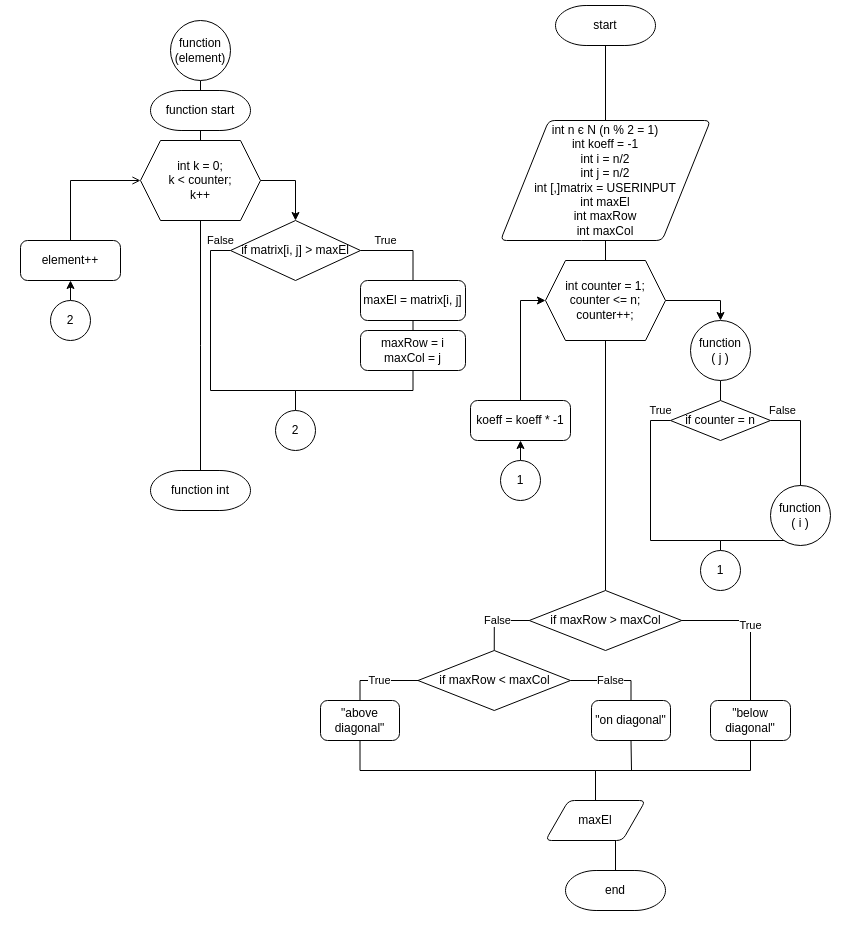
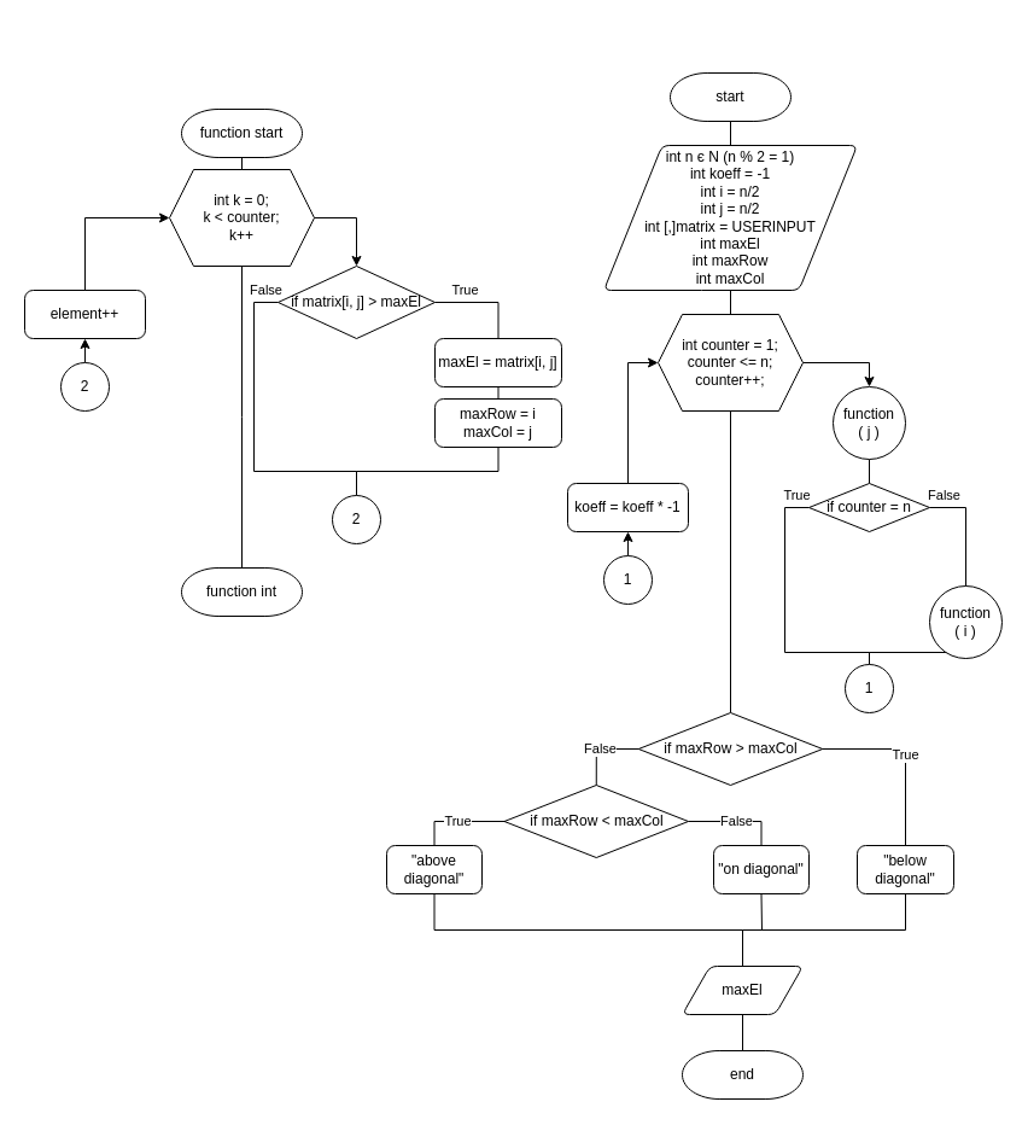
  <mxCell id="0" />
  <mxCell id="1" parent="0" />
  <mxCell id="2" style="edgeStyle=orthogonalEdgeStyle;rounded=0;orthogonalLoop=1;jettySize=auto;html=1;exitX=0.5;exitY=1;exitDx=0;exitDy=0;exitPerimeter=0;entryX=0.5;entryY=0;entryDx=0;entryDy=0;endArrow=none;endFill=0;" edge="1" parent="1" source="3" target="5"><mxGeometry relative="1" as="geometry" /></mxCell>
- <mxCell id="3" value="start" style="strokeWidth=1;html=1;shape=mxgraph.flowchart.terminator;whiteSpace=wrap;" vertex="1" parent="1"><mxGeometry x="555" y="5" width="100" height="40" as="geometry" /></mxCell>
+ <mxCell id="3" value="start" style="strokeWidth=1;html=1;shape=mxgraph.flowchart.terminator;whiteSpace=wrap;" vertex="1" parent="1"><mxGeometry x="555" y="60" width="100" height="40" as="geometry" /></mxCell>
  <mxCell id="4" style="edgeStyle=orthogonalEdgeStyle;rounded=0;orthogonalLoop=1;jettySize=auto;html=1;exitX=0.5;exitY=1;exitDx=0;exitDy=0;entryX=0.5;entryY=0;entryDx=0;entryDy=0;entryPerimeter=0;endArrow=none;endFill=0;" edge="1" parent="1" source="5"><mxGeometry relative="1" as="geometry"><mxPoint x="605" y="260" as="targetPoint" /></mxGeometry></mxCell>
  <mxCell id="5" value="int n є N (n % 2 = 1)&lt;br&gt;int koeff = -1&lt;br&gt;int i = n/2&lt;br&gt;int j = n/2&lt;br&gt;int [,]matrix = USERINPUT&lt;br&gt;int maxEl&lt;br&gt;int maxRow&lt;br&gt;int maxCol" style="shape=parallelogram;html=1;strokeWidth=1;perimeter=parallelogramPerimeter;whiteSpace=wrap;rounded=1;arcSize=12;size=0.23;" vertex="1" parent="1"><mxGeometry x="500" y="120" width="210" height="120" as="geometry" /></mxCell>
  <mxCell id="6" style="edgeStyle=orthogonalEdgeStyle;rounded=0;orthogonalLoop=1;jettySize=auto;html=1;exitX=1;exitY=0.5;exitDx=0;exitDy=0;entryX=0.5;entryY=0;entryDx=0;entryDy=0;entryPerimeter=0;endArrow=classic;endFill=1;" edge="1" parent="1" source="8" target="24"><mxGeometry relative="1" as="geometry" /></mxCell>
  <mxCell id="7" style="edgeStyle=orthogonalEdgeStyle;rounded=0;orthogonalLoop=1;jettySize=auto;html=1;exitX=0.5;exitY=1;exitDx=0;exitDy=0;endArrow=none;endFill=0;entryX=0.5;entryY=0;entryDx=0;entryDy=0;entryPerimeter=0;" edge="1" parent="1" source="8" target="37"><mxGeometry relative="1" as="geometry"><mxPoint x="605" y="580" as="targetPoint" /></mxGeometry></mxCell>
  <mxCell id="8" value="int counter = 1;&lt;br&gt;counter &amp;lt;= n;&lt;br&gt;counter++;" style="shape=hexagon;perimeter=hexagonPerimeter2;whiteSpace=wrap;html=1;fixedSize=1;" vertex="1" parent="1"><mxGeometry x="545" y="260" width="120" height="80" as="geometry" /></mxCell>
- <mxCell id="9" style="edgeStyle=orthogonalEdgeStyle;rounded=0;orthogonalLoop=1;jettySize=auto;html=1;exitX=0.5;exitY=1;exitDx=0;exitDy=0;exitPerimeter=0;entryX=0.5;entryY=0;entryDx=0;entryDy=0;entryPerimeter=0;endArrow=none;endFill=0;" edge="1" parent="1" source="10" target="55"><mxGeometry relative="1" as="geometry" /></mxCell>
- <mxCell id="10" value="function&lt;br&gt;(element)" style="strokeWidth=1;html=1;shape=mxgraph.flowchart.start_2;whiteSpace=wrap;" vertex="1" parent="1"><mxGeometry x="170" width="60" height="60" as="geometry" y="20" /></mxCell>
  <mxCell id="11" value="True" style="edgeStyle=orthogonalEdgeStyle;rounded=0;orthogonalLoop=1;jettySize=auto;html=1;exitX=1;exitY=0.5;exitDx=0;exitDy=0;exitPerimeter=0;entryX=0.5;entryY=0;entryDx=0;entryDy=0;endArrow=none;endFill=0;" edge="1" parent="1" source="13" target="15"><mxGeometry x="-0.394" y="10" relative="1" as="geometry"><mxPoint as="offset" /></mxGeometry></mxCell>
  <mxCell id="12" value="False" style="edgeStyle=orthogonalEdgeStyle;rounded=0;orthogonalLoop=1;jettySize=auto;html=1;exitX=0;exitY=0.5;exitDx=0;exitDy=0;exitPerimeter=0;entryX=0.5;entryY=0;entryDx=0;entryDy=0;entryPerimeter=0;endArrow=none;endFill=0;" edge="1" parent="1" source="13" target="50"><mxGeometry x="-0.924" y="-10" relative="1" as="geometry"><Array as="points"><mxPoint x="210" y="250" /><mxPoint x="210" y="390" /><mxPoint x="295" y="390" /></Array><mxPoint as="offset" /></mxGeometry></mxCell>
  <mxCell id="13" value="if matrix[i, j] &amp;gt; maxEl" style="strokeWidth=1;html=1;shape=mxgraph.flowchart.decision;whiteSpace=wrap;" vertex="1" parent="1"><mxGeometry x="230" y="220" width="130" height="60" as="geometry" /></mxCell>
  <mxCell id="14" style="edgeStyle=orthogonalEdgeStyle;rounded=0;orthogonalLoop=1;jettySize=auto;html=1;exitX=0.5;exitY=1;exitDx=0;exitDy=0;entryX=0.5;entryY=0;entryDx=0;entryDy=0;endArrow=none;endFill=0;" edge="1" parent="1" source="15" target="17"><mxGeometry relative="1" as="geometry" /></mxCell>
  <mxCell id="15" value="maxEl = matrix[i, j]" style="rounded=1;whiteSpace=wrap;html=1;absoluteArcSize=1;arcSize=14;strokeWidth=1;" vertex="1" parent="1"><mxGeometry x="360" y="280" width="105" height="40" as="geometry" /></mxCell>
  <mxCell id="16" style="edgeStyle=orthogonalEdgeStyle;rounded=0;orthogonalLoop=1;jettySize=auto;html=1;exitX=0.5;exitY=1;exitDx=0;exitDy=0;entryX=0.5;entryY=0;entryDx=0;entryDy=0;entryPerimeter=0;endArrow=none;endFill=0;" edge="1" parent="1" source="17" target="50"><mxGeometry relative="1" as="geometry" /></mxCell>
  <mxCell id="17" value="maxRow = i&lt;br&gt;maxCol = j" style="rounded=1;whiteSpace=wrap;html=1;absoluteArcSize=1;arcSize=14;strokeWidth=1;" vertex="1" parent="1"><mxGeometry x="360" y="330" width="105" height="40" as="geometry" /></mxCell>
  <mxCell id="18" style="edgeStyle=orthogonalEdgeStyle;rounded=0;orthogonalLoop=1;jettySize=auto;html=1;exitX=1;exitY=0.5;exitDx=0;exitDy=0;entryX=0.5;entryY=0;entryDx=0;entryDy=0;entryPerimeter=0;endArrow=classic;endFill=1;" edge="1" parent="1" source="20" target="13"><mxGeometry relative="1" as="geometry" /></mxCell>
  <mxCell id="19" style="edgeStyle=orthogonalEdgeStyle;rounded=0;orthogonalLoop=1;jettySize=auto;html=1;exitX=0.5;exitY=1;exitDx=0;exitDy=0;endArrow=none;endFill=0;" edge="1" parent="1" source="20"><mxGeometry relative="1" as="geometry"><mxPoint x="200" y="470" as="targetPoint" /></mxGeometry></mxCell>
  <mxCell id="20" value="int k = 0;&lt;br&gt;k &amp;lt; counter;&lt;br&gt;k++" style="shape=hexagon;perimeter=hexagonPerimeter2;whiteSpace=wrap;html=1;fixedSize=1;" vertex="1" parent="1"><mxGeometry x="140" y="140" width="120" height="80" as="geometry" /></mxCell>
- <mxCell id="21" style="edgeStyle=orthogonalEdgeStyle;rounded=0;orthogonalLoop=1;jettySize=auto;html=1;exitX=0.5;exitY=0;exitDx=0;exitDy=0;entryX=0;entryY=0.5;entryDx=0;entryDy=0;endArrow=open;endFill=1;" edge="1" parent="1" source="22" target="20"><mxGeometry relative="1" as="geometry" /></mxCell>
+ <mxCell id="21" style="edgeStyle=orthogonalEdgeStyle;rounded=0;orthogonalLoop=1;jettySize=auto;html=1;exitX=0.5;exitY=0;exitDx=0;exitDy=0;entryX=0;entryY=0.5;entryDx=0;entryDy=0;endArrow=classic;endFill=1;" edge="1" parent="1" source="22" target="20"><mxGeometry relative="1" as="geometry" /></mxCell>
  <mxCell id="22" value="element++" style="rounded=1;whiteSpace=wrap;html=1;absoluteArcSize=1;arcSize=14;strokeWidth=1;" vertex="1" parent="1"><mxGeometry x="20" y="240" width="100" height="40" as="geometry" /></mxCell>
  <mxCell id="23" style="edgeStyle=orthogonalEdgeStyle;rounded=0;orthogonalLoop=1;jettySize=auto;html=1;exitX=0.5;exitY=1;exitDx=0;exitDy=0;exitPerimeter=0;entryX=0.5;entryY=0;entryDx=0;entryDy=0;entryPerimeter=0;endArrow=none;endFill=0;" edge="1" parent="1" source="24" target="29"><mxGeometry relative="1" as="geometry" /></mxCell>
  <mxCell id="24" value="function&lt;br&gt;( j )" style="strokeWidth=1;html=1;shape=mxgraph.flowchart.start_2;whiteSpace=wrap;" vertex="1" parent="1"><mxGeometry x="690" y="320" width="60" height="60" as="geometry" /></mxCell>
  <mxCell id="25" style="edgeStyle=orthogonalEdgeStyle;rounded=0;orthogonalLoop=1;jettySize=auto;html=1;exitX=0.5;exitY=1;exitDx=0;exitDy=0;exitPerimeter=0;entryX=0.5;entryY=0;entryDx=0;entryDy=0;entryPerimeter=0;endArrow=none;endFill=0;" edge="1" parent="1" source="26" target="34"><mxGeometry relative="1" as="geometry"><Array as="points"><mxPoint x="800" y="540" /><mxPoint x="720" y="540" /></Array></mxGeometry></mxCell>
  <mxCell id="26" value="function&lt;br&gt;( i )" style="strokeWidth=1;html=1;shape=mxgraph.flowchart.start_2;whiteSpace=wrap;" vertex="1" parent="1"><mxGeometry x="770" y="485" width="60" height="60" as="geometry" /></mxCell>
  <mxCell id="27" value="False" style="edgeStyle=orthogonalEdgeStyle;rounded=0;orthogonalLoop=1;jettySize=auto;html=1;exitX=1;exitY=0.5;exitDx=0;exitDy=0;exitPerimeter=0;entryX=0.5;entryY=0;entryDx=0;entryDy=0;entryPerimeter=0;endArrow=none;endFill=0;" edge="1" parent="1" source="29" target="26"><mxGeometry x="-0.75" y="10" relative="1" as="geometry"><mxPoint as="offset" /></mxGeometry></mxCell>
  <mxCell id="28" value="True" style="edgeStyle=orthogonalEdgeStyle;rounded=0;orthogonalLoop=1;jettySize=auto;html=1;exitX=0;exitY=0.5;exitDx=0;exitDy=0;exitPerimeter=0;entryX=0.5;entryY=0;entryDx=0;entryDy=0;entryPerimeter=0;endArrow=none;endFill=0;" edge="1" parent="1" source="29" target="34"><mxGeometry x="-0.909" y="-10" relative="1" as="geometry"><Array as="points"><mxPoint x="650" y="420" /><mxPoint x="650" y="540" /><mxPoint x="720" y="540" /></Array><mxPoint as="offset" /></mxGeometry></mxCell>
  <mxCell id="29" value="if counter = n" style="strokeWidth=1;html=1;shape=mxgraph.flowchart.decision;whiteSpace=wrap;" vertex="1" parent="1"><mxGeometry x="670" y="400" width="100" height="40" as="geometry" /></mxCell>
  <mxCell id="30" style="edgeStyle=orthogonalEdgeStyle;rounded=0;orthogonalLoop=1;jettySize=auto;html=1;exitX=0.5;exitY=0;exitDx=0;exitDy=0;entryX=0;entryY=0.5;entryDx=0;entryDy=0;endArrow=classic;endFill=1;" edge="1" parent="1" source="31" target="8"><mxGeometry relative="1" as="geometry" /></mxCell>
  <mxCell id="31" value="koeff = koeff * -1" style="rounded=1;whiteSpace=wrap;html=1;absoluteArcSize=1;arcSize=14;strokeWidth=1;" vertex="1" parent="1"><mxGeometry x="470" y="400" width="100" height="40" as="geometry" /></mxCell>
  <mxCell id="32" style="edgeStyle=orthogonalEdgeStyle;rounded=0;orthogonalLoop=1;jettySize=auto;html=1;exitX=0.5;exitY=0;exitDx=0;exitDy=0;exitPerimeter=0;entryX=0.5;entryY=1;entryDx=0;entryDy=0;endArrow=classic;endFill=1;" edge="1" parent="1" source="33" target="31"><mxGeometry relative="1" as="geometry" /></mxCell>
  <mxCell id="33" value="1" style="strokeWidth=1;html=1;shape=mxgraph.flowchart.start_2;whiteSpace=wrap;" vertex="1" parent="1"><mxGeometry x="500" y="460" width="40" height="40" as="geometry" /></mxCell>
  <mxCell id="34" value="1" style="strokeWidth=1;html=1;shape=mxgraph.flowchart.start_2;whiteSpace=wrap;" vertex="1" parent="1"><mxGeometry x="700" y="550" width="40" height="40" as="geometry" /></mxCell>
  <mxCell id="35" value="True" style="edgeStyle=orthogonalEdgeStyle;rounded=0;orthogonalLoop=1;jettySize=auto;html=1;exitX=1;exitY=0.5;exitDx=0;exitDy=0;exitPerimeter=0;entryX=0.5;entryY=0;entryDx=0;entryDy=0;endArrow=none;endFill=0;" edge="1" parent="1" source="37" target="42"><mxGeometry relative="1" as="geometry" /></mxCell>
  <mxCell id="36" value="False" style="edgeStyle=orthogonalEdgeStyle;rounded=0;orthogonalLoop=1;jettySize=auto;html=1;exitX=0;exitY=0.5;exitDx=0;exitDy=0;exitPerimeter=0;entryX=0.5;entryY=0;entryDx=0;entryDy=0;entryPerimeter=0;endArrow=none;endFill=0;" edge="1" parent="1" source="37" target="40"><mxGeometry relative="1" as="geometry" /></mxCell>
  <mxCell id="37" value="if maxRow &amp;gt; maxCol" style="strokeWidth=1;html=1;shape=mxgraph.flowchart.decision;whiteSpace=wrap;" vertex="1" parent="1"><mxGeometry x="528.75" y="590" width="152.5" height="60" as="geometry" /></mxCell>
  <mxCell id="38" value="True" style="edgeStyle=orthogonalEdgeStyle;rounded=0;orthogonalLoop=1;jettySize=auto;html=1;exitX=0;exitY=0.5;exitDx=0;exitDy=0;exitPerimeter=0;entryX=0.5;entryY=0;entryDx=0;entryDy=0;endArrow=none;endFill=0;" edge="1" parent="1" source="40" target="46"><mxGeometry relative="1" as="geometry" /></mxCell>
  <mxCell id="39" value="False" style="edgeStyle=orthogonalEdgeStyle;rounded=0;orthogonalLoop=1;jettySize=auto;html=1;exitX=1;exitY=0.5;exitDx=0;exitDy=0;exitPerimeter=0;entryX=0.5;entryY=0;entryDx=0;entryDy=0;endArrow=none;endFill=0;" edge="1" parent="1" source="40" target="44"><mxGeometry relative="1" as="geometry" /></mxCell>
  <mxCell id="40" value="if maxRow &amp;lt; maxCol" style="strokeWidth=1;html=1;shape=mxgraph.flowchart.decision;whiteSpace=wrap;" vertex="1" parent="1"><mxGeometry x="417.5" y="650" width="152.5" height="60" as="geometry" /></mxCell>
  <mxCell id="41" style="edgeStyle=orthogonalEdgeStyle;rounded=0;orthogonalLoop=1;jettySize=auto;html=1;exitX=0.5;exitY=1;exitDx=0;exitDy=0;entryX=0.5;entryY=0;entryDx=0;entryDy=0;endArrow=none;endFill=0;" edge="1" parent="1" source="42" target="48"><mxGeometry relative="1" as="geometry" /></mxCell>
  <mxCell id="42" value="&quot;below diagonal&quot;" style="rounded=1;whiteSpace=wrap;html=1;absoluteArcSize=1;arcSize=14;strokeWidth=1;" vertex="1" parent="1"><mxGeometry x="710" y="700" width="80" height="40" as="geometry" /></mxCell>
  <mxCell id="43" style="edgeStyle=orthogonalEdgeStyle;rounded=0;orthogonalLoop=1;jettySize=auto;html=1;exitX=0.5;exitY=1;exitDx=0;exitDy=0;endArrow=none;endFill=0;" edge="1" parent="1" source="44"><mxGeometry relative="1" as="geometry"><mxPoint x="631" y="770" as="targetPoint" /></mxGeometry></mxCell>
  <mxCell id="44" value="&quot;on diagonal&quot;" style="rounded=1;whiteSpace=wrap;html=1;absoluteArcSize=1;arcSize=14;strokeWidth=1;" vertex="1" parent="1"><mxGeometry x="591" y="700" width="79" height="40" as="geometry" /></mxCell>
  <mxCell id="45" style="edgeStyle=orthogonalEdgeStyle;rounded=0;orthogonalLoop=1;jettySize=auto;html=1;exitX=0.5;exitY=1;exitDx=0;exitDy=0;entryX=0.5;entryY=0;entryDx=0;entryDy=0;endArrow=none;endFill=0;" edge="1" parent="1" source="46" target="48"><mxGeometry relative="1" as="geometry" /></mxCell>
  <mxCell id="46" value="&quot;above diagonal&quot;" style="rounded=1;whiteSpace=wrap;html=1;absoluteArcSize=1;arcSize=14;strokeWidth=1;" vertex="1" parent="1"><mxGeometry x="320" y="700" width="79" height="40" as="geometry" /></mxCell>
  <mxCell id="47" style="edgeStyle=orthogonalEdgeStyle;rounded=0;orthogonalLoop=1;jettySize=auto;html=1;exitX=0.5;exitY=1;exitDx=0;exitDy=0;entryX=0.5;entryY=0;entryDx=0;entryDy=0;entryPerimeter=0;endArrow=none;endFill=0;" edge="1" parent="1" source="48" target="49"><mxGeometry relative="1" as="geometry" /></mxCell>
- <mxCell id="48" value="maxEl" style="shape=parallelogram;html=1;strokeWidth=1;perimeter=parallelogramPerimeter;whiteSpace=wrap;rounded=1;arcSize=12;size=0.23;" vertex="1" parent="1"><mxGeometry x="545" y="800" width="100" height="40" as="geometry" /></mxCell>
+ <mxCell id="48" value="maxEl" style="shape=parallelogram;html=1;strokeWidth=1;perimeter=parallelogramPerimeter;whiteSpace=wrap;rounded=1;arcSize=12;size=0.23;" vertex="1" parent="1"><mxGeometry x="565" y="800" width="100" height="40" as="geometry" /></mxCell>
  <mxCell id="49" value="end" style="strokeWidth=1;html=1;shape=mxgraph.flowchart.terminator;whiteSpace=wrap;" vertex="1" parent="1"><mxGeometry x="565" y="870" width="100" height="40" as="geometry" /></mxCell>
  <mxCell id="50" value="2" style="strokeWidth=1;html=1;shape=mxgraph.flowchart.start_2;whiteSpace=wrap;" vertex="1" parent="1"><mxGeometry x="275" y="410" width="40" height="40" as="geometry" /></mxCell>
  <mxCell id="51" style="edgeStyle=orthogonalEdgeStyle;rounded=0;orthogonalLoop=1;jettySize=auto;html=1;exitX=0.5;exitY=0;exitDx=0;exitDy=0;exitPerimeter=0;entryX=0.5;entryY=1;entryDx=0;entryDy=0;endArrow=classic;endFill=1;" edge="1" parent="1" source="52" target="22"><mxGeometry relative="1" as="geometry" /></mxCell>
  <mxCell id="52" value="2" style="strokeWidth=1;html=1;shape=mxgraph.flowchart.start_2;whiteSpace=wrap;" vertex="1" parent="1"><mxGeometry x="50" y="300" width="40" height="40" as="geometry" /></mxCell>
  <mxCell id="53" value="function int" style="strokeWidth=1;html=1;shape=mxgraph.flowchart.terminator;whiteSpace=wrap;" vertex="1" parent="1"><mxGeometry x="150" y="470" width="100" height="40" as="geometry" /></mxCell>
  <mxCell id="54" style="edgeStyle=orthogonalEdgeStyle;rounded=0;orthogonalLoop=1;jettySize=auto;html=1;exitX=0.5;exitY=1;exitDx=0;exitDy=0;exitPerimeter=0;entryX=0.5;entryY=0;entryDx=0;entryDy=0;endArrow=none;endFill=0;" edge="1" parent="1" source="55" target="20"><mxGeometry relative="1" as="geometry" /></mxCell>
  <mxCell id="55" value="function start" style="strokeWidth=1;html=1;shape=mxgraph.flowchart.terminator;whiteSpace=wrap;" vertex="1" parent="1"><mxGeometry x="150" y="90" width="100" height="40" as="geometry" /></mxCell>
